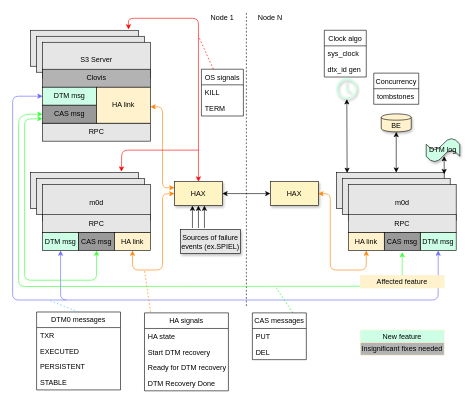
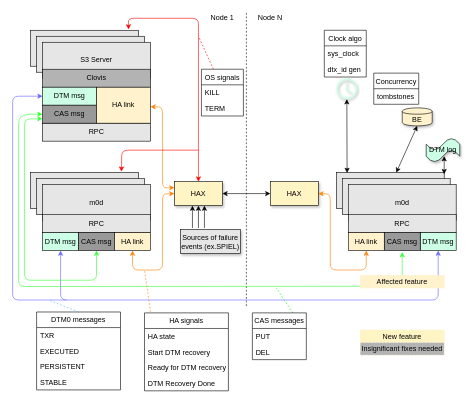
  <mxCell id="0" />
  <mxCell id="1" parent="0" />
  <mxCell id="2" value="" style="endArrow=none;dashed=1;html=1;" edge="1" parent="1"><mxGeometry width="50" height="50" relative="1" as="geometry"><mxPoint x="410" y="510" as="sourcePoint" /><mxPoint x="410" y="20" as="targetPoint" /></mxGeometry></mxCell>
  <mxCell id="3" value="HAX" style="rounded=0;whiteSpace=wrap;html=1;fillColor=#FFF4C3;shadow=1;" vertex="1" parent="1"><mxGeometry x="290" y="302.5" width="80" height="40" as="geometry" /></mxCell>
  <mxCell id="4" value="HAX" style="rounded=0;whiteSpace=wrap;html=1;fillColor=#FFF4C3;shadow=1;" vertex="1" parent="1"><mxGeometry x="450" y="302.5" width="80" height="40" as="geometry" /></mxCell>
  <mxCell id="5" value="S3" style="rounded=0;whiteSpace=wrap;html=1;fillColor=#E6E6E6;" vertex="1" parent="1"><mxGeometry x="50" y="50" width="180" height="60" as="geometry" /></mxCell>
  <mxCell id="6" value="" style="rounded=0;whiteSpace=wrap;html=1;fillColor=#E6E6E6;" vertex="1" parent="1"><mxGeometry x="60" y="60" width="180" height="60" as="geometry" /></mxCell>
  <mxCell id="7" value="" style="endArrow=classic;startArrow=classic;html=1;entryX=0;entryY=0.5;entryDx=0;entryDy=0;exitX=1;exitY=0.5;exitDx=0;exitDy=0;fillColor=#E6E6E6;" edge="1" parent="1" source="3" target="4"><mxGeometry width="50" height="50" relative="1" as="geometry"><mxPoint x="350" y="352.5" as="sourcePoint" /><mxPoint x="400" y="302.5" as="targetPoint" /></mxGeometry></mxCell>
  <mxCell id="8" value="S3 Server" style="rounded=0;whiteSpace=wrap;html=1;fillColor=#E6E6E6;" vertex="1" parent="1"><mxGeometry x="70" y="70" width="180" height="60" as="geometry" /></mxCell>
  <mxCell id="9" value="Clovis" style="rounded=0;whiteSpace=wrap;html=1;fillColor=#b3b3b3;" vertex="1" parent="1"><mxGeometry x="70" y="115" width="180" height="30" as="geometry" /></mxCell>
  <mxCell id="10" value="RPC" style="rounded=0;whiteSpace=wrap;html=1;fillColor=#E6E6E6;" vertex="1" parent="1"><mxGeometry x="70" y="205" width="180" height="30" as="geometry" /></mxCell>
  <mxCell id="11" value="DTM msg" style="rounded=0;whiteSpace=wrap;html=1;fillColor=#CCFFE6;" vertex="1" parent="1"><mxGeometry x="70" y="145" width="90" height="30" as="geometry" /></mxCell>
  <mxCell id="12" value="CAS msg" style="rounded=0;whiteSpace=wrap;html=1;fillColor=#999999;" vertex="1" parent="1"><mxGeometry x="70" y="175" width="90" height="30" as="geometry" /></mxCell>
  <mxCell id="13" value="Sources of failure events (ex.SPIEL)" style="rounded=0;whiteSpace=wrap;html=1;fillColor=#E6E6E6;shadow=1;" vertex="1" parent="1"><mxGeometry x="300" y="382.5" width="100" height="40" as="geometry" /></mxCell>
  <mxCell id="14" value="" style="endArrow=classic;html=1;entryX=0.5;entryY=1;entryDx=0;entryDy=0;fillColor=#E6E6E6;" edge="1" parent="1" target="3"><mxGeometry width="50" height="50" relative="1" as="geometry"><mxPoint x="330" y="380" as="sourcePoint" /><mxPoint x="400" y="212.5" as="targetPoint" /></mxGeometry></mxCell>
  <mxCell id="15" value="" style="endArrow=classic;html=1;entryX=0.5;entryY=1;entryDx=0;entryDy=0;fillColor=#E6E6E6;" edge="1" parent="1"><mxGeometry width="50" height="50" relative="1" as="geometry"><mxPoint x="340" y="380" as="sourcePoint" /><mxPoint x="340" y="342.5" as="targetPoint" /></mxGeometry></mxCell>
  <mxCell id="16" value="" style="endArrow=classic;html=1;entryX=0.5;entryY=1;entryDx=0;entryDy=0;fillColor=#E6E6E6;" edge="1" parent="1"><mxGeometry width="50" height="50" relative="1" as="geometry"><mxPoint x="320" y="380" as="sourcePoint" /><mxPoint x="320" y="342.5" as="targetPoint" /></mxGeometry></mxCell>
  <mxCell id="17" value="S3" style="rounded=0;whiteSpace=wrap;html=1;fillColor=#E6E6E6;" vertex="1" parent="1"><mxGeometry x="50" y="287.5" width="180" height="60" as="geometry" /></mxCell>
  <mxCell id="18" value="" style="rounded=0;whiteSpace=wrap;html=1;fillColor=#E6E6E6;" vertex="1" parent="1"><mxGeometry x="60" y="297.5" width="180" height="60" as="geometry" /></mxCell>
  <mxCell id="19" value="m0d" style="rounded=0;whiteSpace=wrap;html=1;fillColor=#E6E6E6;" vertex="1" parent="1"><mxGeometry x="70" y="307.5" width="180" height="60" as="geometry" /></mxCell>
  <mxCell id="20" value="RPC" style="rounded=0;whiteSpace=wrap;html=1;fillColor=#E6E6E6;" vertex="1" parent="1"><mxGeometry x="70" y="357.5" width="180" height="30" as="geometry" /></mxCell>
  <mxCell id="21" value="S3" style="rounded=0;whiteSpace=wrap;html=1;fillColor=#E6E6E6;" vertex="1" parent="1"><mxGeometry x="560" y="287.5" width="180" height="60" as="geometry" /></mxCell>
  <mxCell id="22" value="" style="rounded=0;whiteSpace=wrap;html=1;fillColor=#E6E6E6;" vertex="1" parent="1"><mxGeometry x="570" y="297.5" width="180" height="60" as="geometry" /></mxCell>
  <mxCell id="23" value="m0d" style="rounded=0;whiteSpace=wrap;html=1;fillColor=#E6E6E6;" vertex="1" parent="1"><mxGeometry x="580" y="307.5" width="180" height="60" as="geometry" /></mxCell>
  <mxCell id="24" value="RPC" style="rounded=0;whiteSpace=wrap;html=1;fillColor=#E6E6E6;" vertex="1" parent="1"><mxGeometry x="580" y="357.5" width="180" height="30" as="geometry" /></mxCell>
  <mxCell id="25" value="DTM msg" style="rounded=0;whiteSpace=wrap;html=1;fillColor=#CCFFE6;" vertex="1" parent="1"><mxGeometry x="700" y="387.5" width="60" height="30" as="geometry" /></mxCell>
  <mxCell id="26" value="CAS msg" style="rounded=0;whiteSpace=wrap;html=1;fillColor=#999999;" vertex="1" parent="1"><mxGeometry x="640" y="387.5" width="60" height="30" as="geometry" /></mxCell>
  <mxCell id="27" value="HA link" style="rounded=0;whiteSpace=wrap;html=1;fillColor=#FFF2CC;" vertex="1" parent="1"><mxGeometry x="580" y="387.5" width="60" height="30" as="geometry" /></mxCell>
  <mxCell id="28" value="DTM msg" style="rounded=0;whiteSpace=wrap;html=1;fillColor=#CCFFE6;" vertex="1" parent="1"><mxGeometry x="70" y="387.5" width="60" height="30" as="geometry" /></mxCell>
  <mxCell id="29" value="CAS msg" style="rounded=0;whiteSpace=wrap;html=1;fillColor=#999999;" vertex="1" parent="1"><mxGeometry x="130" y="387.5" width="60" height="30" as="geometry" /></mxCell>
  <mxCell id="30" value="HA link" style="rounded=0;whiteSpace=wrap;html=1;fillColor=#FFF2CC;" vertex="1" parent="1"><mxGeometry x="190" y="387.5" width="60" height="30" as="geometry" /></mxCell>
- <mxCell id="31" value="BE" style="shape=cylinder;whiteSpace=wrap;html=1;boundedLbl=1;backgroundOutline=1;shadow=1;fillColor=#FFF2CC;" vertex="1" parent="1"><mxGeometry x="635" y="189.5" width="50" height="30" as="geometry" /></mxCell>
+ <mxCell id="31" value="BE" style="shape=cylinder;whiteSpace=wrap;html=1;boundedLbl=1;backgroundOutline=1;shadow=1;fillColor=#FFF2CC;" vertex="1" parent="1"><mxGeometry x="670" y="179.5" width="50" height="30" as="geometry" /></mxCell>
  <mxCell id="32" value="DTM log" style="shape=tape;whiteSpace=wrap;html=1;size=0.5;shadow=1;fillColor=#CCFFE6;" vertex="1" parent="1"><mxGeometry x="710" y="230" width="56" height="40" as="geometry" /></mxCell>
  <mxCell id="33" value="" style="endArrow=classic;startArrow=classic;html=1;exitX=0.5;exitY=1;exitDx=0;exitDy=0;strokeColor=#6666FF;" edge="1" parent="1" source="25"><mxGeometry width="50" height="50" relative="1" as="geometry"><mxPoint x="50" y="467.5" as="sourcePoint" /><mxPoint x="100" y="417.5" as="targetPoint" /><Array as="points"><mxPoint x="730" y="500" /><mxPoint x="100" y="500" /></Array></mxGeometry></mxCell>
  <mxCell id="34" value="" style="endArrow=classic;startArrow=classic;html=1;fillColor=#303EFF;exitX=0.5;exitY=1;exitDx=0;exitDy=0;entryX=0;entryY=0.5;entryDx=0;entryDy=0;strokeColor=#FF8000;" edge="1" parent="1" source="30" target="3"><mxGeometry width="50" height="50" relative="1" as="geometry"><mxPoint x="240" y="380" as="sourcePoint" /><mxPoint x="270" y="330" as="targetPoint" /><Array as="points"><mxPoint x="220" y="450" /><mxPoint x="270" y="450" /><mxPoint x="270" y="323" /></Array></mxGeometry></mxCell>
  <mxCell id="35" value="" style="endArrow=classic;startArrow=classic;html=1;fillColor=#303EFF;exitX=1;exitY=0.5;exitDx=0;exitDy=0;strokeColor=#FF8000;" edge="1" parent="1" source="4"><mxGeometry width="50" height="50" relative="1" as="geometry"><mxPoint x="560" y="467.5" as="sourcePoint" /><mxPoint x="610" y="417.5" as="targetPoint" /><Array as="points"><mxPoint x="550" y="323" /><mxPoint x="550" y="450" /><mxPoint x="610" y="450" /></Array></mxGeometry></mxCell>
  <mxCell id="36" value="" style="pointerEvents=1;shadow=1;dashed=0;html=1;strokeColor=none;fillColor=#CCFFE6;labelPosition=center;verticalLabelPosition=bottom;verticalAlign=top;outlineConnect=0;align=center;shape=mxgraph.office.concepts.clock;" vertex="1" parent="1"><mxGeometry x="560" y="130" width="35" height="35" as="geometry" /></mxCell>
  <mxCell id="37" value="" style="endArrow=classic;startArrow=classic;html=1;fillColor=#303EFF;entryX=1;entryY=0.5;entryDx=0;entryDy=0;exitX=0;exitY=0.25;exitDx=0;exitDy=0;strokeColor=#FF8000;" edge="1" parent="1" source="3"><mxGeometry width="50" height="50" relative="1" as="geometry"><mxPoint x="420" y="300" as="sourcePoint" /><mxPoint x="250" y="177.5" as="targetPoint" /><Array as="points"><mxPoint x="270" y="313" /><mxPoint x="270" y="178" /></Array></mxGeometry></mxCell>
  <mxCell id="38" value="HA link" style="rounded=0;whiteSpace=wrap;html=1;fillColor=#FFF2CC;" vertex="1" parent="1"><mxGeometry x="160" y="145" width="90" height="60" as="geometry" /></mxCell>
  <mxCell id="39" value="" style="endArrow=classic;html=1;fillColor=#303EFF;entryX=0;entryY=0.5;entryDx=0;entryDy=0;strokeColor=#6666FF;" edge="1" parent="1" target="11"><mxGeometry width="50" height="50" relative="1" as="geometry"><mxPoint x="110" y="500" as="sourcePoint" /><mxPoint x="450" y="280" as="targetPoint" /><Array as="points"><mxPoint x="20" y="500" /><mxPoint x="20" y="160" /></Array></mxGeometry></mxCell>
  <mxCell id="40" value="" style="endArrow=classic;startArrow=classic;html=1;fillColor=#303EFF;exitX=0;exitY=0.5;exitDx=0;exitDy=0;strokeColor=#33FF33;" edge="1" parent="1" source="12"><mxGeometry width="50" height="50" relative="1" as="geometry"><mxPoint x="30" y="197.5" as="sourcePoint" /><mxPoint x="670" y="420" as="targetPoint" /><Array as="points"><mxPoint x="40" y="190" /><mxPoint x="30" y="198" /><mxPoint x="30" y="477.5" /><mxPoint x="670" y="477" /></Array></mxGeometry></mxCell>
  <mxCell id="41" value="" style="endArrow=classic;startArrow=classic;html=1;fillColor=#303EFF;exitX=0;exitY=0.75;exitDx=0;exitDy=0;strokeColor=#33FF33;" edge="1" parent="1" source="12"><mxGeometry width="50" height="50" relative="1" as="geometry"><mxPoint x="40" y="200" as="sourcePoint" /><mxPoint x="160" y="417.5" as="targetPoint" /><Array as="points"><mxPoint x="40" y="198" /><mxPoint x="40" y="467" /><mxPoint x="160" y="467" /></Array></mxGeometry></mxCell>
  <mxCell id="42" value="" style="endArrow=classic;startArrow=classic;html=1;fillColor=#303EFF;entryX=0.908;entryY=-0.023;entryDx=0;entryDy=0;entryPerimeter=0;strokeColor=#FF0000;" edge="1" parent="1" target="5"><mxGeometry width="50" height="50" relative="1" as="geometry"><mxPoint x="330" y="302.5" as="sourcePoint" /><mxPoint x="160" y="30" as="targetPoint" /><Array as="points"><mxPoint x="330" y="30" /><mxPoint x="213" y="30" /></Array></mxGeometry></mxCell>
  <mxCell id="43" value="" style="endArrow=classic;html=1;fillColor=#303EFF;entryX=0.842;entryY=-0.027;entryDx=0;entryDy=0;entryPerimeter=0;strokeColor=#FF0000;" edge="1" parent="1" target="17"><mxGeometry width="50" height="50" relative="1" as="geometry"><mxPoint x="330" y="250" as="sourcePoint" /><mxPoint x="450" y="220" as="targetPoint" /><Array as="points"><mxPoint x="202" y="250" /></Array></mxGeometry></mxCell>
  <mxCell id="44" value="Node 1" style="text;html=1;strokeColor=none;fillColor=none;align=center;verticalAlign=middle;whiteSpace=wrap;rounded=0;" vertex="1" parent="1"><mxGeometry x="340" y="20" width="60" height="20" as="geometry" /></mxCell>
  <mxCell id="45" value="Node N" style="text;html=1;strokeColor=none;fillColor=none;align=center;verticalAlign=middle;whiteSpace=wrap;rounded=0;" vertex="1" parent="1"><mxGeometry x="420" y="20" width="60" height="20" as="geometry" /></mxCell>
  <mxCell id="46" value="" style="endArrow=classic;startArrow=classic;html=1;strokeColor=#000000;fillColor=#E6E6E6;" edge="1" parent="1" target="36"><mxGeometry width="50" height="50" relative="1" as="geometry"><mxPoint x="578" y="288" as="sourcePoint" /><mxPoint x="578" y="242.5" as="targetPoint" /></mxGeometry></mxCell>
  <mxCell id="47" value="" style="endArrow=classic;startArrow=classic;html=1;strokeColor=#000000;fillColor=#E6E6E6;entryX=0.5;entryY=1;entryDx=0;entryDy=0;" edge="1" parent="1" target="31"><mxGeometry width="50" height="50" relative="1" as="geometry"><mxPoint x="659.98" y="287.5" as="sourcePoint" /><mxPoint x="660" y="229.5" as="targetPoint" /></mxGeometry></mxCell>
  <mxCell id="48" value="" style="endArrow=classic;startArrow=classic;html=1;strokeColor=#000000;fillColor=#E6E6E6;" edge="1" parent="1"><mxGeometry width="50" height="50" relative="1" as="geometry"><mxPoint x="740" y="290" as="sourcePoint" /><mxPoint x="740" y="260" as="targetPoint" /></mxGeometry></mxCell>
  <mxCell id="49" value="" style="endArrow=none;dashed=1;html=1;strokeColor=#FF8000;fillColor=#E6E6E6;" edge="1" parent="1"><mxGeometry width="50" height="50" relative="1" as="geometry"><mxPoint x="250" y="520" as="sourcePoint" /><mxPoint x="240" y="450" as="targetPoint" /></mxGeometry></mxCell>
  <mxCell id="50" value="Clock algo" style="swimlane;fontStyle=0;childLayout=stackLayout;horizontal=1;startSize=26;fillColor=none;horizontalStack=0;resizeParent=1;resizeParentMax=0;resizeLast=0;collapsible=1;marginBottom=0;shadow=0;" vertex="1" parent="1"><mxGeometry x="540" y="50" width="70" height="78" as="geometry" /></mxCell>
  <mxCell id="51" value="sys_clock" style="text;strokeColor=none;fillColor=none;align=left;verticalAlign=top;spacingLeft=4;spacingRight=4;overflow=hidden;rotatable=0;points=[[0,0.5],[1,0.5]];portConstraint=eastwest;shadow=0;" vertex="1" parent="50"><mxGeometry y="26" width="70" height="26" as="geometry" /></mxCell>
  <mxCell id="52" value="dtx_id gen" style="text;strokeColor=none;fillColor=none;align=left;verticalAlign=top;spacingLeft=4;spacingRight=4;overflow=hidden;rotatable=0;points=[[0,0.5],[1,0.5]];portConstraint=eastwest;shadow=0;" vertex="1" parent="50"><mxGeometry y="52" width="70" height="26" as="geometry" /></mxCell>
  <mxCell id="53" value="DTM0 messages" style="swimlane;fontStyle=0;childLayout=stackLayout;horizontal=1;startSize=26;fillColor=none;horizontalStack=0;resizeParent=1;resizeParentMax=0;resizeLast=0;collapsible=1;marginBottom=0;shadow=0;" vertex="1" parent="1"><mxGeometry x="60" y="520" width="140" height="130" as="geometry"><mxRectangle x="60" y="510" width="120" height="26" as="alternateBounds" /></mxGeometry></mxCell>
  <mxCell id="54" value="TXR" style="text;strokeColor=none;fillColor=none;align=left;verticalAlign=top;spacingLeft=4;spacingRight=4;overflow=hidden;rotatable=0;points=[[0,0.5],[1,0.5]];portConstraint=eastwest;shadow=0;" vertex="1" parent="53"><mxGeometry y="26" width="140" height="26" as="geometry" /></mxCell>
  <mxCell id="55" value="EXECUTED" style="text;strokeColor=none;fillColor=none;align=left;verticalAlign=top;spacingLeft=4;spacingRight=4;overflow=hidden;rotatable=0;points=[[0,0.5],[1,0.5]];portConstraint=eastwest;shadow=0;" vertex="1" parent="53"><mxGeometry y="52" width="140" height="26" as="geometry" /></mxCell>
  <mxCell id="56" value="PERSISTENT" style="text;strokeColor=none;fillColor=none;align=left;verticalAlign=top;spacingLeft=4;spacingRight=4;overflow=hidden;rotatable=0;points=[[0,0.5],[1,0.5]];portConstraint=eastwest;shadow=0;" vertex="1" parent="53"><mxGeometry y="78" width="140" height="26" as="geometry" /></mxCell>
  <mxCell id="57" value="STABLE" style="text;strokeColor=none;fillColor=none;align=left;verticalAlign=top;spacingLeft=4;spacingRight=4;overflow=hidden;rotatable=0;points=[[0,0.5],[1,0.5]];portConstraint=eastwest;shadow=0;" vertex="1" parent="53"><mxGeometry y="104" width="140" height="26" as="geometry" /></mxCell>
  <mxCell id="58" value="" style="endArrow=none;dashed=1;html=1;strokeColor=#52BFFF;fillColor=#E6E6E6;exitX=0.5;exitY=0;exitDx=0;exitDy=0;" edge="1" parent="1" source="53"><mxGeometry width="50" height="50" relative="1" as="geometry"><mxPoint x="30" y="550" as="sourcePoint" /><mxPoint x="80" y="500" as="targetPoint" /></mxGeometry></mxCell>
  <mxCell id="59" value="OS signals" style="swimlane;fontStyle=0;childLayout=stackLayout;horizontal=1;startSize=26;fillColor=none;horizontalStack=0;resizeParent=1;resizeParentMax=0;resizeLast=0;collapsible=1;marginBottom=0;shadow=0;" vertex="1" parent="1"><mxGeometry x="335" y="115" width="70" height="78" as="geometry" /></mxCell>
  <mxCell id="60" value="KILL" style="text;strokeColor=none;fillColor=none;align=left;verticalAlign=top;spacingLeft=4;spacingRight=4;overflow=hidden;rotatable=0;points=[[0,0.5],[1,0.5]];portConstraint=eastwest;shadow=0;" vertex="1" parent="59"><mxGeometry y="26" width="70" height="26" as="geometry" /></mxCell>
  <mxCell id="61" value="TERM" style="text;strokeColor=none;fillColor=none;align=left;verticalAlign=top;spacingLeft=4;spacingRight=4;overflow=hidden;rotatable=0;points=[[0,0.5],[1,0.5]];portConstraint=eastwest;shadow=0;" vertex="1" parent="59"><mxGeometry y="52" width="70" height="26" as="geometry" /></mxCell>
  <mxCell id="62" value="" style="endArrow=none;dashed=1;html=1;strokeColor=#FF0000;fillColor=#E6E6E6;" edge="1" parent="1"><mxGeometry width="50" height="50" relative="1" as="geometry"><mxPoint x="355" y="115" as="sourcePoint" /><mxPoint x="330" y="60" as="targetPoint" /></mxGeometry></mxCell>
  <mxCell id="63" value="" style="endArrow=none;dashed=1;html=1;strokeColor=#00FF00;fillColor=#E6E6E6;exitX=0.75;exitY=0;exitDx=0;exitDy=0;" edge="1" parent="1" source="69"><mxGeometry width="50" height="50" relative="1" as="geometry"><mxPoint x="430" y="520" as="sourcePoint" /><mxPoint x="460" y="480" as="targetPoint" /></mxGeometry></mxCell>
  <mxCell id="64" value="Concurrency" style="swimlane;fontStyle=0;childLayout=stackLayout;horizontal=1;startSize=26;fillColor=none;horizontalStack=0;resizeParent=1;resizeParentMax=0;resizeLast=0;collapsible=1;marginBottom=0;shadow=0;" vertex="1" parent="1"><mxGeometry x="622.5" y="121.5" width="75" height="52" as="geometry" /></mxCell>
  <mxCell id="65" value="tombstones" style="text;strokeColor=none;fillColor=none;align=left;verticalAlign=top;spacingLeft=4;spacingRight=4;overflow=hidden;rotatable=0;points=[[0,0.5],[1,0.5]];portConstraint=eastwest;shadow=0;" vertex="1" parent="64"><mxGeometry y="26" width="75" height="26" as="geometry" /></mxCell>
  <mxCell id="66" value="Affected feature" style="rounded=0;whiteSpace=wrap;html=1;shadow=0;strokeColor=#FFF2CC;fillColor=#FFF2CC;" vertex="1" parent="1"><mxGeometry x="600" y="459" width="140" height="21" as="geometry" /></mxCell>
- <mxCell id="67" value="New feature" style="rounded=0;whiteSpace=wrap;html=1;shadow=0;strokeColor=#FFF2CC;fillColor=#CCFFE6;" vertex="1" parent="1"><mxGeometry x="600" y="550" width="140" height="21" as="geometry" /></mxCell>
- <mxCell id="68" value="Insignificant fixes needed" style="rounded=0;whiteSpace=wrap;html=1;shadow=0;strokeColor=#FFF2CC;fillColor=#B3B3B3;" vertex="1" parent="1"><mxGeometry x="600" y="571" width="140" height="21" as="geometry" /></mxCell>
+ <mxCell id="67" value="New feature" style="rounded=0;whiteSpace=wrap;html=1;shadow=0;strokeColor=#FFF2CC;fillColor=#fff4c3;" vertex="1" parent="1"><mxGeometry x="600" y="550" width="140" height="21" as="geometry" /></mxCell>
+ <mxCell id="68" value="Insignificant fixes needed" style="rounded=0;whiteSpace=wrap;html=1;shadow=0;strokeColor=#FFF2CC;fillColor=#B3B3B3;dashed=1;" vertex="1" parent="1"><mxGeometry x="600" y="571" width="140" height="21" as="geometry" /></mxCell>
  <mxCell id="69" value="CAS messages" style="swimlane;fontStyle=0;childLayout=stackLayout;horizontal=1;startSize=26;fillColor=none;horizontalStack=0;resizeParent=1;resizeParentMax=0;resizeLast=0;collapsible=1;marginBottom=0;shadow=0;" vertex="1" parent="1"><mxGeometry x="420" y="521.5" width="90" height="78" as="geometry"><mxRectangle x="380" y="510" width="120" height="26" as="alternateBounds" /></mxGeometry></mxCell>
  <mxCell id="70" value="PUT" style="text;strokeColor=none;fillColor=none;align=left;verticalAlign=top;spacingLeft=4;spacingRight=4;overflow=hidden;rotatable=0;points=[[0,0.5],[1,0.5]];portConstraint=eastwest;shadow=0;" vertex="1" parent="69"><mxGeometry y="26" width="90" height="26" as="geometry" /></mxCell>
  <mxCell id="71" value="DEL" style="text;strokeColor=none;fillColor=none;align=left;verticalAlign=top;spacingLeft=4;spacingRight=4;overflow=hidden;rotatable=0;points=[[0,0.5],[1,0.5]];portConstraint=eastwest;shadow=0;" vertex="1" parent="69"><mxGeometry y="52" width="90" height="26" as="geometry" /></mxCell>
  <mxCell id="72" value="HA signals" style="swimlane;fontStyle=0;childLayout=stackLayout;horizontal=1;startSize=26;fillColor=none;horizontalStack=0;resizeParent=1;resizeParentMax=0;resizeLast=0;collapsible=1;marginBottom=0;shadow=0;" vertex="1" parent="1"><mxGeometry x="240" y="521.5" width="140" height="130" as="geometry" /></mxCell>
  <mxCell id="73" value="HA state" style="text;strokeColor=none;fillColor=none;align=left;verticalAlign=top;spacingLeft=4;spacingRight=4;overflow=hidden;rotatable=0;points=[[0,0.5],[1,0.5]];portConstraint=eastwest;shadow=0;" vertex="1" parent="72"><mxGeometry y="26" width="140" height="26" as="geometry" /></mxCell>
  <mxCell id="74" value="Start DTM recovery" style="text;strokeColor=none;fillColor=none;align=left;verticalAlign=top;spacingLeft=4;spacingRight=4;overflow=hidden;rotatable=0;points=[[0,0.5],[1,0.5]];portConstraint=eastwest;shadow=0;" vertex="1" parent="72"><mxGeometry y="52" width="140" height="26" as="geometry" /></mxCell>
  <mxCell id="75" value="Ready for DTM recovery" style="text;strokeColor=none;fillColor=none;align=left;verticalAlign=top;spacingLeft=4;spacingRight=4;overflow=hidden;rotatable=0;points=[[0,0.5],[1,0.5]];portConstraint=eastwest;shadow=0;" vertex="1" parent="72"><mxGeometry y="78" width="140" height="26" as="geometry" /></mxCell>
  <mxCell id="76" value="DTM Recovery Done" style="text;strokeColor=none;fillColor=none;align=left;verticalAlign=top;spacingLeft=4;spacingRight=4;overflow=hidden;rotatable=0;points=[[0,0.5],[1,0.5]];portConstraint=eastwest;shadow=0;" vertex="1" parent="72"><mxGeometry y="104" width="140" height="26" as="geometry" /></mxCell>
